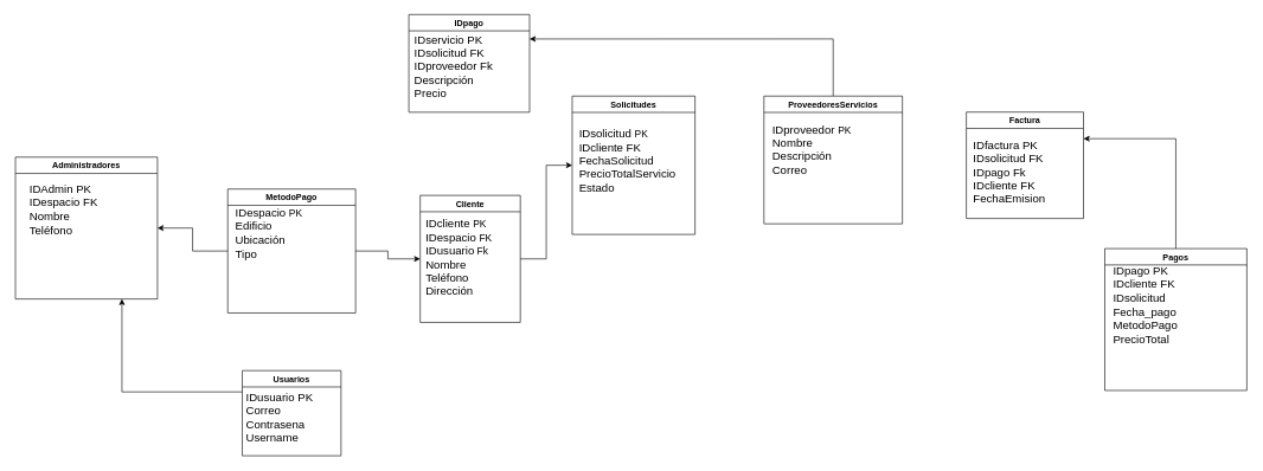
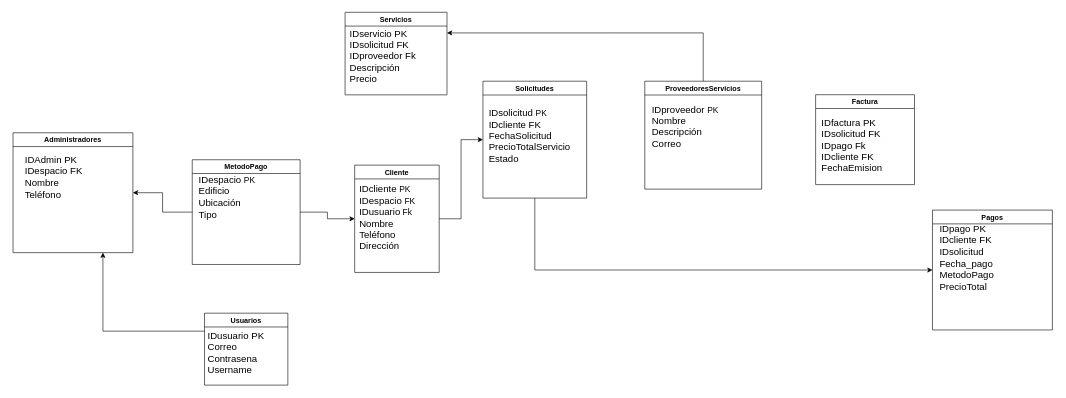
  <mxCell id="0" />
  <mxCell id="1" parent="0" />
  <mxCell id="2" style="edgeStyle=orthogonalEdgeStyle;rounded=0;orthogonalLoop=1;jettySize=auto;html=1;exitX=1;exitY=0.5;exitDx=0;exitDy=0;entryX=0;entryY=0.5;entryDx=0;entryDy=0;" parent="1" source="3" target="15" edge="1"><mxGeometry relative="1" as="geometry" /></mxCell>
  <mxCell id="3" value="Cliente" style="swimlane;" parent="1" vertex="1"><mxGeometry x="590" y="275" width="141" height="179" as="geometry"><mxRectangle x="60" y="110" width="80" height="30" as="alternateBounds" /></mxGeometry></mxCell>
  <mxCell id="4" value="&lt;font style=&quot;font-size: 16px;&quot;&gt;I&lt;font style=&quot;&quot;&gt;Dcliente &lt;/font&gt;&lt;/font&gt;&lt;font style=&quot;font-size: 14px;&quot;&gt;PK&lt;/font&gt;&lt;div&gt;&lt;span style=&quot;background-color: initial;&quot;&gt;&lt;font style=&quot;font-size: 16px;&quot;&gt;IDespacio &lt;/font&gt;&lt;span style=&quot;font-size: 14px;&quot;&gt;FK&lt;/span&gt;&lt;/span&gt;&lt;/div&gt;&lt;div&gt;&lt;font style=&quot;font-size: 16px;&quot;&gt;IDusuario&lt;/font&gt;&lt;span style=&quot;font-size: 14px;&quot;&gt; Fk&lt;/span&gt;&lt;/div&gt;&lt;div&gt;&lt;span style=&quot;background-color: initial;&quot;&gt;&lt;font style=&quot;font-size: 16px;&quot;&gt;Nombre&lt;/font&gt;&lt;/span&gt;&lt;div&gt;&lt;font size=&quot;3&quot;&gt;Teléfono&lt;/font&gt;&lt;/div&gt;&lt;div&gt;&lt;font size=&quot;3&quot;&gt;Dirección&lt;/font&gt;&lt;/div&gt;&lt;div&gt;&lt;font size=&quot;3&quot;&gt;&lt;br&gt;&lt;/font&gt;&lt;/div&gt;&lt;/div&gt;" style="text;html=1;align=left;verticalAlign=middle;resizable=0;points=[];autosize=1;strokeColor=none;fillColor=none;" parent="3" vertex="1"><mxGeometry x="6" y="22" width="120" height="150" as="geometry" /></mxCell>
  <mxCell id="5" style="edgeStyle=orthogonalEdgeStyle;rounded=0;orthogonalLoop=1;jettySize=auto;html=1;exitX=0;exitY=0.5;exitDx=0;exitDy=0;entryX=1;entryY=0.5;entryDx=0;entryDy=0;" parent="1" source="7" target="17" edge="1"><mxGeometry relative="1" as="geometry" /></mxCell>
  <mxCell id="6" style="edgeStyle=orthogonalEdgeStyle;rounded=0;orthogonalLoop=1;jettySize=auto;html=1;exitX=1;exitY=0.5;exitDx=0;exitDy=0;entryX=0;entryY=0.5;entryDx=0;entryDy=0;" parent="1" source="7" target="3" edge="1"><mxGeometry relative="1" as="geometry" /></mxCell>
  <mxCell id="7" value="MetodoPago" style="swimlane;" parent="1" vertex="1"><mxGeometry x="319" y="266" width="180" height="174.75" as="geometry" /></mxCell>
  <mxCell id="8" value="&lt;font style=&quot;font-size: 16px;&quot;&gt;IDespacio &lt;/font&gt;&lt;font style=&quot;font-size: 14px;&quot;&gt;PK&lt;/font&gt;&lt;div&gt;&lt;font style=&quot;font-size: 16px;&quot;&gt;Edificio&lt;br&gt;&lt;/font&gt;&lt;div&gt;&lt;div&gt;&lt;font size=&quot;3&quot;&gt;Ubicación&lt;/font&gt;&lt;/div&gt;&lt;div&gt;&lt;font size=&quot;3&quot;&gt;Tipo&amp;nbsp;&lt;br&gt;&lt;/font&gt;&lt;/div&gt;&lt;div&gt;&lt;br&gt;&lt;/div&gt;&lt;/div&gt;&lt;/div&gt;" style="text;html=1;align=left;verticalAlign=middle;resizable=0;points=[];autosize=1;strokeColor=none;fillColor=none;" parent="7" vertex="1"><mxGeometry x="9" y="16.75" width="120" height="105" as="geometry" /></mxCell>
- <mxCell id="9" value="IDpago" style="swimlane;" parent="1" vertex="1"><mxGeometry x="574" y="20" width="170" height="137.75" as="geometry" /></mxCell>
+ <mxCell id="9" value="Servicios" style="swimlane;" parent="1" vertex="1"><mxGeometry x="574" y="20" width="170" height="137.75" as="geometry" /></mxCell>
  <mxCell id="10" value="&lt;font style=&quot;font-size: 16px;&quot;&gt;IDservicio PK&lt;/font&gt;&lt;div&gt;&lt;span style=&quot;font-size: 16px;&quot;&gt;IDsolicitud FK&lt;br&gt;&lt;/span&gt;&lt;div&gt;&lt;font size=&quot;3&quot;&gt;IDproveedor Fk&lt;/font&gt;&lt;/div&gt;&lt;div&gt;&lt;font size=&quot;3&quot;&gt;Descripción&lt;/font&gt;&lt;/div&gt;&lt;div&gt;&lt;font size=&quot;3&quot;&gt;Precio&lt;/font&gt;&lt;/div&gt;&lt;/div&gt;" style="text;html=1;align=left;verticalAlign=middle;resizable=0;points=[];autosize=1;strokeColor=none;fillColor=none;" parent="9" vertex="1"><mxGeometry x="6" y="20.75" width="135" height="105" as="geometry" /></mxCell>
  <mxCell id="11" style="edgeStyle=orthogonalEdgeStyle;rounded=0;orthogonalLoop=1;jettySize=auto;html=1;exitX=0.5;exitY=0;exitDx=0;exitDy=0;entryX=1;entryY=0.25;entryDx=0;entryDy=0;" parent="1" source="12" target="9" edge="1"><mxGeometry relative="1" as="geometry" /></mxCell>
  <mxCell id="12" value="ProveedoresServicios" style="swimlane;" parent="1" vertex="1"><mxGeometry x="1074" y="135" width="195" height="180" as="geometry" /></mxCell>
  <mxCell id="13" value="&lt;font style=&quot;font-size: 16px;&quot;&gt;IDproveedor &lt;/font&gt;&lt;font style=&quot;font-size: 14px;&quot;&gt;PK&lt;/font&gt;&lt;div&gt;&lt;font size=&quot;3&quot;&gt;Nombre&lt;/font&gt;&lt;/div&gt;&lt;div&gt;&lt;font size=&quot;3&quot;&gt;Descripción&lt;/font&gt;&lt;/div&gt;&lt;div&gt;&lt;font size=&quot;3&quot;&gt;Correo&lt;/font&gt;&lt;/div&gt;&lt;div&gt;&lt;div&gt;&lt;br&gt;&lt;/div&gt;&lt;/div&gt;" style="text;html=1;align=left;verticalAlign=middle;resizable=0;points=[];autosize=1;strokeColor=none;fillColor=none;" parent="12" vertex="1"><mxGeometry x="10" y="30" width="135" height="105" as="geometry" /></mxCell>
+ <mxCell id="14" style="edgeStyle=orthogonalEdgeStyle;rounded=0;orthogonalLoop=1;jettySize=auto;html=1;exitX=0.5;exitY=1;exitDx=0;exitDy=0;entryX=0;entryY=0.5;entryDx=0;entryDy=0;" parent="1" source="15" target="22" edge="1"><mxGeometry relative="1" as="geometry" /></mxCell>
  <mxCell id="15" value="Solicitudes" style="swimlane;" parent="1" vertex="1"><mxGeometry x="804" y="135" width="173" height="195" as="geometry" /></mxCell>
  <mxCell id="16" value="&lt;font style=&quot;font-size: 16px;&quot;&gt;IDsolicitud &lt;/font&gt;&lt;font style=&quot;font-size: 14px;&quot;&gt;PK&lt;/font&gt;&lt;div&gt;&lt;font size=&quot;3&quot;&gt;IDcliente FK&lt;/font&gt;&lt;/div&gt;&lt;div&gt;&lt;font size=&quot;3&quot;&gt;FechaSolicitud&lt;/font&gt;&lt;/div&gt;&lt;div&gt;&lt;font size=&quot;3&quot;&gt;PrecioTotalServicio&lt;/font&gt;&lt;/div&gt;&lt;div&gt;&lt;font size=&quot;3&quot;&gt;Estado&amp;nbsp;&lt;br&gt;&lt;/font&gt;&lt;/div&gt;&lt;div&gt;&lt;br&gt;&lt;/div&gt;" style="text;html=1;align=left;verticalAlign=middle;resizable=0;points=[];autosize=1;strokeColor=none;fillColor=none;" parent="15" vertex="1"><mxGeometry x="8" y="37.5" width="165" height="120" as="geometry" /></mxCell>
  <mxCell id="17" value="Administradores" style="swimlane;" parent="1" vertex="1"><mxGeometry x="20" y="221" width="200" height="200" as="geometry" /></mxCell>
  <mxCell id="18" value="&lt;font style=&quot;font-size: 16px;&quot;&gt;IDAdmin PK&lt;/font&gt;&lt;div&gt;&lt;font size=&quot;3&quot;&gt;IDespacio FK&lt;/font&gt;&lt;/div&gt;&lt;div&gt;&lt;font size=&quot;3&quot;&gt;Nombre&lt;/font&gt;&lt;/div&gt;&lt;div&gt;&lt;font size=&quot;3&quot;&gt;Teléfono&lt;/font&gt;&lt;/div&gt;&lt;div&gt;&lt;br&gt;&lt;/div&gt;" style="text;html=1;align=left;verticalAlign=middle;resizable=0;points=[];autosize=1;strokeColor=none;fillColor=none;" parent="17" vertex="1"><mxGeometry x="18" y="28" width="120" height="105" as="geometry" /></mxCell>
  <mxCell id="19" value="Factura" style="swimlane;startSize=23;" parent="1" vertex="1"><mxGeometry x="1359" y="157.5" width="165" height="150" as="geometry" /></mxCell>
  <mxCell id="20" value="&lt;font style=&quot;font-size: 16px;&quot;&gt;IDfactura PK&lt;/font&gt;&lt;div&gt;&lt;font size=&quot;3&quot;&gt;IDsolicitud FK&lt;/font&gt;&lt;/div&gt;&lt;div&gt;&lt;font size=&quot;3&quot;&gt;IDpago Fk&lt;/font&gt;&lt;/div&gt;&lt;div&gt;&lt;font size=&quot;3&quot;&gt;IDcliente FK&lt;/font&gt;&lt;/div&gt;&lt;div&gt;&lt;font size=&quot;3&quot;&gt;FechaEmision&lt;/font&gt;&lt;/div&gt;" style="text;html=1;align=left;verticalAlign=middle;resizable=0;points=[];autosize=1;strokeColor=none;fillColor=none;" parent="19" vertex="1"><mxGeometry x="7.5" y="32" width="135" height="105" as="geometry" /></mxCell>
- <mxCell id="21" style="edgeStyle=orthogonalEdgeStyle;rounded=0;orthogonalLoop=1;jettySize=auto;html=1;exitX=0.5;exitY=0;exitDx=0;exitDy=0;entryX=1;entryY=0.25;entryDx=0;entryDy=0;" parent="1" source="22" target="19" edge="1"><mxGeometry relative="1" as="geometry" /></mxCell>
  <mxCell id="22" value="Pagos" style="swimlane;" parent="1" vertex="1"><mxGeometry x="1554" y="350" width="200" height="200" as="geometry" /></mxCell>
  <mxCell id="23" value="&lt;div&gt;&lt;font style=&quot;font-size: 16px;&quot;&gt;IDpago PK&lt;/font&gt;&lt;/div&gt;&lt;div&gt;&lt;font style=&quot;font-size: 16px;&quot;&gt;IDcliente FK&lt;/font&gt;&lt;/div&gt;&lt;div&gt;&lt;font style=&quot;font-size: 16px;&quot;&gt;IDsolicitud&lt;/font&gt;&lt;/div&gt;&lt;div&gt;&lt;font size=&quot;3&quot;&gt;Fecha_pago&lt;/font&gt;&lt;/div&gt;&lt;div&gt;&lt;font size=&quot;3&quot;&gt;MetodoPago&lt;/font&gt;&lt;/div&gt;&lt;div&gt;&lt;font size=&quot;3&quot;&gt;PrecioTotal&lt;/font&gt;&lt;/div&gt;" style="text;html=1;align=left;verticalAlign=middle;resizable=0;points=[];autosize=1;strokeColor=none;fillColor=none;" parent="22" vertex="1"><mxGeometry x="10" y="11" width="120" height="135" as="geometry" /></mxCell>
  <mxCell id="24" style="edgeStyle=orthogonalEdgeStyle;rounded=0;orthogonalLoop=1;jettySize=auto;html=1;exitX=0;exitY=0.25;exitDx=0;exitDy=0;entryX=0.75;entryY=1;entryDx=0;entryDy=0;" edge="1" parent="1" source="25" target="17"><mxGeometry relative="1" as="geometry" /></mxCell>
  <mxCell id="25" value="Usuarios" style="swimlane;" vertex="1" parent="1"><mxGeometry x="339.5" y="522" width="139" height="120" as="geometry" /></mxCell>
  <mxCell id="26" value="&lt;div&gt;&lt;font style=&quot;font-size: 16px;&quot;&gt;IDusuario PK&lt;/font&gt;&lt;/div&gt;&lt;font size=&quot;3&quot;&gt;Correo&lt;/font&gt;&lt;div&gt;&lt;font size=&quot;3&quot;&gt;Contrasena&lt;/font&gt;&lt;/div&gt;&lt;div&gt;&lt;font size=&quot;3&quot;&gt;Username&lt;/font&gt;&lt;/div&gt;" style="text;html=1;align=left;verticalAlign=middle;resizable=0;points=[];autosize=1;strokeColor=none;fillColor=none;" vertex="1" parent="25"><mxGeometry x="3" y="21" width="120" height="90" as="geometry" /></mxCell>
